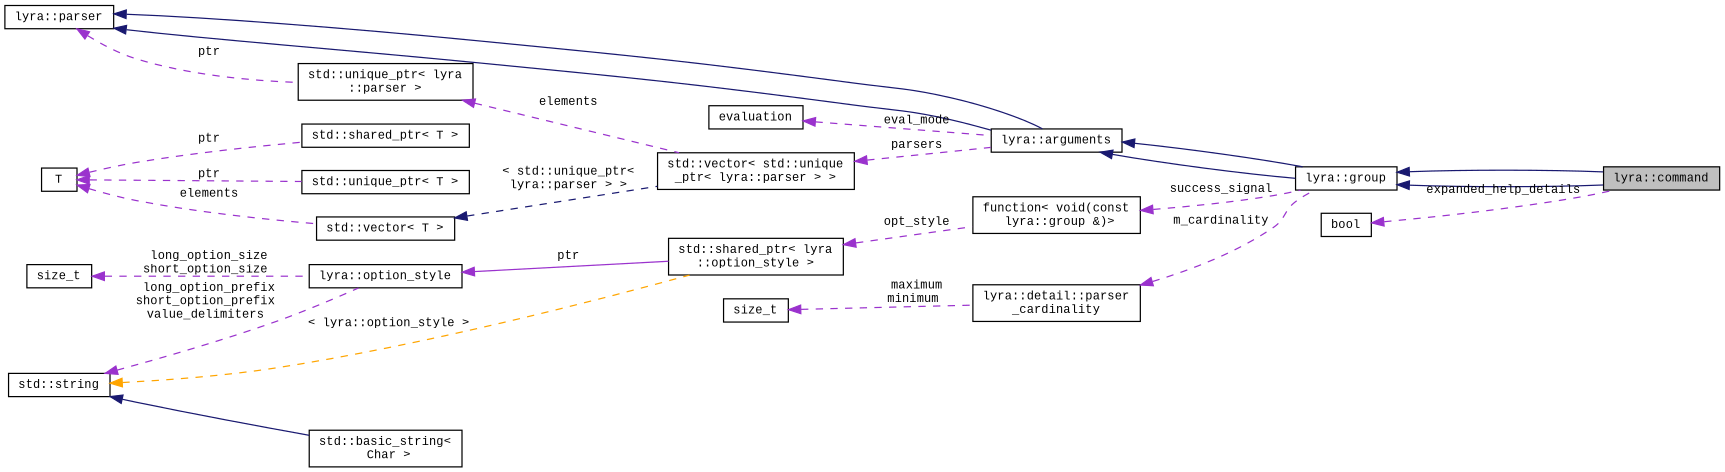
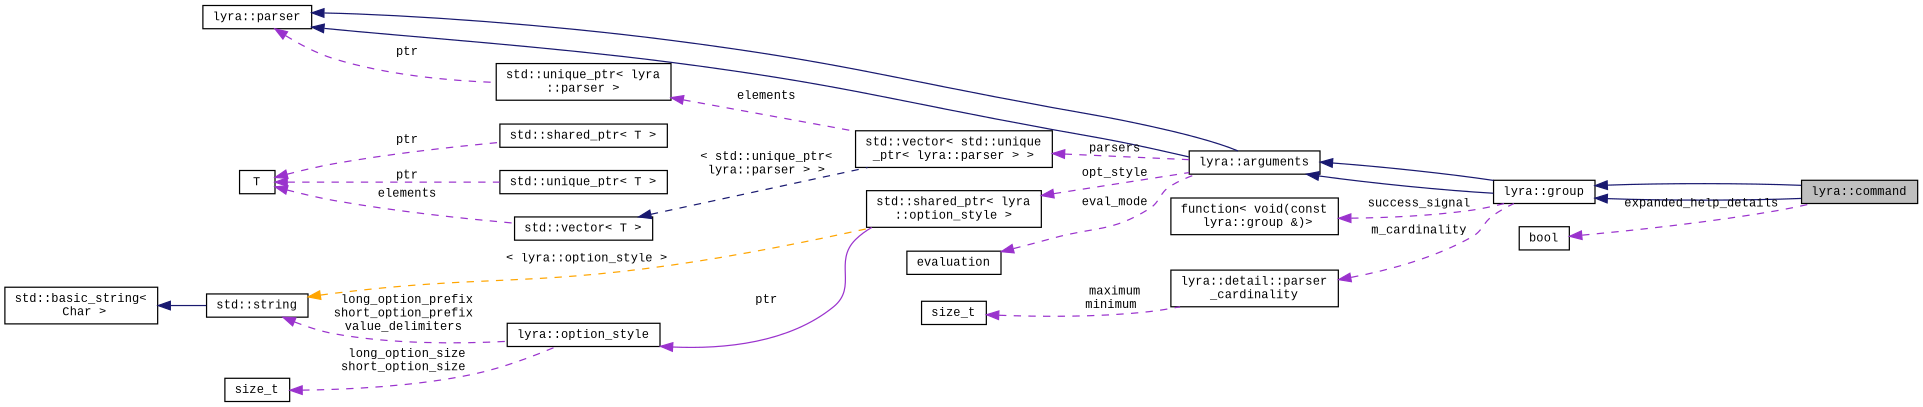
  digraph {
    fontname="Liberation Mono"
    rankdir=LR
    node [color=black fillcolor=white fontname="Liberation Mono" fontsize=10 shape=record style=filled]
    edge [color=darkorchid3 dir=back fontname="Liberation Mono" fontsize=10 labelfontname=Helvetica labelfontsize=10 style=dashed]
    n1 [fillcolor=grey75 fontcolor=black height=0.2 label="lyra::command" width=0.4]
    n2 [height=0.2 label="lyra::group" width=0.4]
    n3 [height=0.2 label="lyra::arguments" width=0.4]
    n4 [height=0.2 label="lyra::parser" width=0.4]
    n5 [height=0.2 label="std::unique_ptr\< lyra\l::parser \>" width=0.4]
    n6 [height=0.2 label="std::vector\< std::unique\l_ptr\< lyra::parser \> \>" width=0.4]
    n7 [height=0.2 label="std::shared_ptr\< lyra\l::option_style \>" width=0.4]
    n8 [height=0.2 label="lyra::option_style" width=0.4]
    n9 [height=0.2 label="std::string" width=0.4]
    n10 [height=0.2 label="std::basic_string\<\l Char \>" width=0.4]
    n11 [height=0.2 label=size_t width=0.4]
    n12 [height=0.2 label="std::shared_ptr\< T \>" width=0.4]
    n13 [height=0.2 label=T width=0.4]
    n14 [height=0.2 label="std::unique_ptr\< T \>" width=0.4]
    n15 [height=0.2 label="std::vector\< T \>" width=0.4]
    n16 [height=0.2 label=evaluation width=0.4]
    n17 [height=0.2 label="function\< void(const\l lyra::group &)\>" width=0.4]
    n18 [height=0.2 label="lyra::detail::parser\l_cardinality" width=0.4]
    n19 [height=0.2 label=size_t width=0.4]
    n20 [height=0.2 label=bool width=0.4]
    n2 -> n1 [color=midnightblue style=solid]
    n2 -> n1 [color=midnightblue style=solid]
    n3 -> n2 [color=midnightblue style=solid]
    n3 -> n2 [color=midnightblue style=solid]
    n4 -> n3 [color=midnightblue style=solid]
    n4 -> n3 [color=midnightblue style=solid]
    n4 -> n5 [label=" ptr"]
    n5 -> n6 [label=" elements"]
    n6 -> n3 [label=" parsers"]
-   n7 -> n17 [label=" opt_style"]
+   n7 -> n3 [label=" opt_style"]
    n8 -> n7 [label=" ptr" style=solid]
    n9 -> n7 [color=orange label=" \< lyra::option_style \>"]
    n9 -> n8 [label=" long_option_prefix\nshort_option_prefix\nvalue_delimiters"]
-   n9 -> n10 [color=midnightblue style=solid]
+   n10 -> n9 [color=midnightblue style=solid]
    n11 -> n8 [label=" long_option_size\nshort_option_size"]
    n13 -> n12 [label=" ptr"]
    n13 -> n14 [label=" ptr"]
    n13 -> n15 [label=" elements"]
    n15 -> n6 [color=midnightblue label=" \< std::unique_ptr\<\l lyra::parser \> \>"]
    n16 -> n3 [label=" eval_mode"]
    n17 -> n2 [label=" success_signal"]
    n18 -> n2 [label=" m_cardinality"]
    n19 -> n18 [label=" maximum\nminimum"]
    n20 -> n1 [label=" expanded_help_details"]
  }
